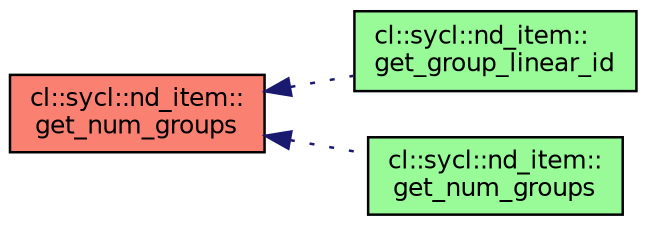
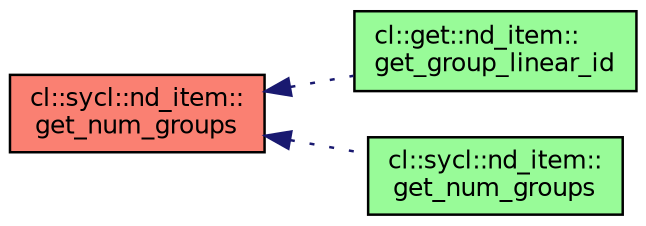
  digraph {
    rankdir=LR
    node [color=black fillcolor=palegreen fontname=Helvetica fontsize=10 shape=record style=filled]
    edge [color=midnightblue dir=back fontname=Helvetica fontsize=10 labelfontname=Helvetica labelfontsize=10 style=dotted]
    n1 [fillcolor=salmon fontcolor=black height=0.2 label="cl::sycl::nd_item::\lget_num_groups" width=0.4]
-   n2 [height=0.2 label="cl::sycl::nd_item::\lget_group_linear_id" width=0.4]
+   n2 [height=0.2 label="cl::get::nd_item::\lget_group_linear_id" width=0.4]
    n3 [height=0.2 label="cl::sycl::nd_item::\lget_num_groups" width=0.4]
    n1 -> n2
    n1 -> n3
  }
